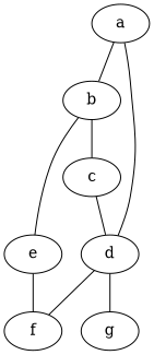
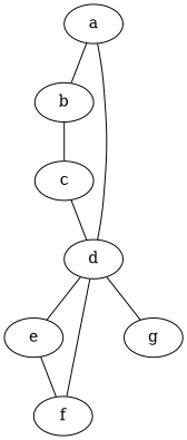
  graph {
    a
    b
    d
    c
    e
    f
    g
    a -- b
    a -- d
    b -- c
-   b -- e
+   d -- e
    d -- f
    d -- g
    c -- d
    e -- f
  }
